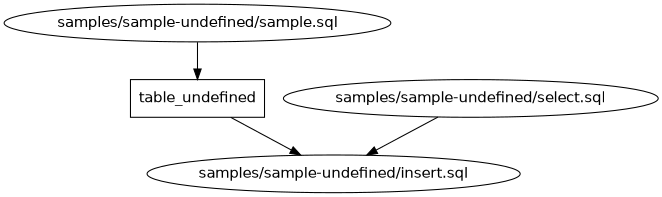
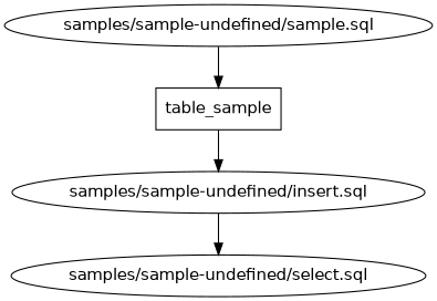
  digraph {
    fontname="DejaVu Sans"
    node [fontname="DejaVu Sans" type=query]
    edge [fontname="DejaVu Sans"]
    n1 [label="samples/sample-undefined/sample.sql"]
-   n2 [label=table_undefined shape=box type=table]
+   n2 [label=table_sample shape=box type=table]
    n3 [label="samples/sample-undefined/insert.sql"]
    n4 [label="samples/sample-undefined/select.sql"]
    n1 -> n2
    n2 -> n3
-   n4 -> n3
+   n3 -> n4
  }
